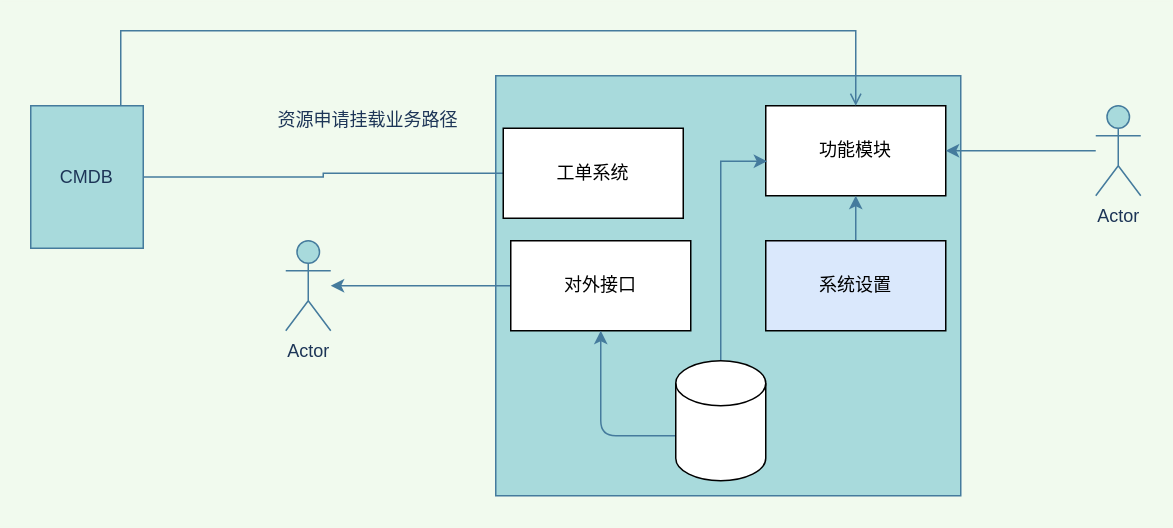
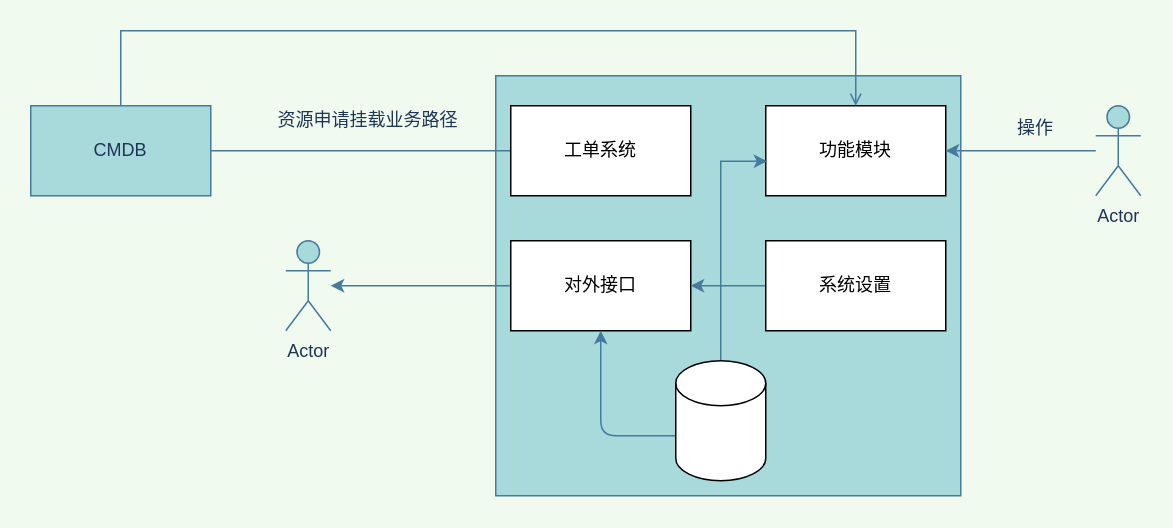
  <mxCell id="0" />
  <mxCell id="1" parent="0" />
  <mxCell id="2" value="" style="rounded=0;whiteSpace=wrap;html=1;fillColor=#A8DADC;strokeColor=#457B9D;fontColor=#1D3557;" vertex="1" parent="1"><mxGeometry x="330" y="50" width="310" height="280" as="geometry" /></mxCell>
  <mxCell id="3" style="edgeStyle=orthogonalEdgeStyle;rounded=0;orthogonalLoop=1;jettySize=auto;html=1;entryX=1;entryY=0.5;entryDx=0;entryDy=0;labelBackgroundColor=#F1FAEE;strokeColor=#457B9D;fontColor=#1D3557;endArrow=none;" edge="1" parent="1" source="4" target="11"><mxGeometry relative="1" as="geometry" /></mxCell>
- <mxCell id="4" value="工单系统" style="rounded=0;whiteSpace=wrap;html=1;" vertex="1" parent="1"><mxGeometry x="335" y="85" width="120" height="60" as="geometry" /></mxCell>
+ <mxCell id="4" value="工单系统" style="rounded=0;whiteSpace=wrap;html=1;" vertex="1" parent="1"><mxGeometry x="340" y="70" width="120" height="60" as="geometry" /></mxCell>
  <mxCell id="5" value="功能模块" style="rounded=0;whiteSpace=wrap;html=1;" vertex="1" parent="1"><mxGeometry x="510" y="70" width="120" height="60" as="geometry" /></mxCell>
  <mxCell id="6" style="edgeStyle=orthogonalEdgeStyle;curved=0;rounded=1;sketch=0;orthogonalLoop=1;jettySize=auto;html=1;fontColor=#1D3557;strokeColor=#457B9D;fillColor=#A8DADC;" edge="1" parent="1" source="7" target="19"><mxGeometry relative="1" as="geometry" /></mxCell>
  <mxCell id="7" value="对外接口" style="rounded=0;whiteSpace=wrap;html=1;" vertex="1" parent="1"><mxGeometry x="340" y="160" width="120" height="60" as="geometry" /></mxCell>
- <mxCell id="8" value="" style="edgeStyle=orthogonalEdgeStyle;rounded=0;orthogonalLoop=1;jettySize=auto;html=1;labelBackgroundColor=#F1FAEE;strokeColor=#457B9D;fontColor=#1D3557;" edge="1" parent="1" source="9" target="5"><mxGeometry relative="1" as="geometry" /></mxCell>
- <mxCell id="9" value="系统设置" style="rounded=0;whiteSpace=wrap;html=1;fillColor=#dae8fc;" vertex="1" parent="1"><mxGeometry x="510" y="160" width="120" height="60" as="geometry" /></mxCell>
+ <mxCell id="8" value="" style="edgeStyle=orthogonalEdgeStyle;rounded=0;orthogonalLoop=1;jettySize=auto;html=1;labelBackgroundColor=#F1FAEE;strokeColor=#457B9D;fontColor=#1D3557;" edge="1" parent="1" source="9" target="7"><mxGeometry relative="1" as="geometry" /></mxCell>
+ <mxCell id="9" value="系统设置" style="rounded=0;whiteSpace=wrap;html=1;" vertex="1" parent="1"><mxGeometry x="510" y="160" width="120" height="60" as="geometry" /></mxCell>
  <mxCell id="10" style="edgeStyle=orthogonalEdgeStyle;rounded=0;orthogonalLoop=1;jettySize=auto;html=1;entryX=0.5;entryY=0;entryDx=0;entryDy=0;labelBackgroundColor=#F1FAEE;strokeColor=#457B9D;fontColor=#1D3557;endArrow=open;" edge="1" parent="1" source="11" target="5"><mxGeometry relative="1" as="geometry"><Array as="points"><mxPoint x="80" y="20" /><mxPoint x="570" y="20" /></Array></mxGeometry></mxCell>
- <mxCell id="11" value="CMDB" style="rounded=0;whiteSpace=wrap;html=1;fillColor=#A8DADC;strokeColor=#457B9D;fontColor=#1D3557;" vertex="1" parent="1"><mxGeometry x="20" y="70" width="75" height="95" as="geometry" /></mxCell>
+ <mxCell id="11" value="CMDB" style="rounded=0;whiteSpace=wrap;html=1;fillColor=#A8DADC;strokeColor=#457B9D;fontColor=#1D3557;" vertex="1" parent="1"><mxGeometry x="20" y="70" width="120" height="60" as="geometry" /></mxCell>
  <mxCell id="12" value="资源申请挂载业务路径" style="text;html=1;strokeColor=none;fillColor=none;align=center;verticalAlign=middle;whiteSpace=wrap;rounded=0;fontColor=#1D3557;" vertex="1" parent="1"><mxGeometry x="180" y="70" width="130" height="20" as="geometry" /></mxCell>
  <mxCell id="13" style="edgeStyle=orthogonalEdgeStyle;rounded=0;orthogonalLoop=1;jettySize=auto;html=1;entryX=0.008;entryY=0.617;entryDx=0;entryDy=0;entryPerimeter=0;labelBackgroundColor=#F1FAEE;strokeColor=#457B9D;fontColor=#1D3557;" edge="1" parent="1" source="15" target="5"><mxGeometry relative="1" as="geometry" /></mxCell>
  <mxCell id="14" style="edgeStyle=orthogonalEdgeStyle;curved=0;rounded=1;sketch=0;orthogonalLoop=1;jettySize=auto;html=1;entryX=0.5;entryY=1;entryDx=0;entryDy=0;fontColor=#1D3557;strokeColor=#457B9D;fillColor=#A8DADC;" edge="1" parent="1" source="15" target="7"><mxGeometry relative="1" as="geometry"><Array as="points"><mxPoint x="400" y="290" /></Array></mxGeometry></mxCell>
  <mxCell id="15" value="" style="shape=cylinder3;whiteSpace=wrap;html=1;boundedLbl=1;backgroundOutline=1;size=15;" vertex="1" parent="1"><mxGeometry x="450" y="240" width="60" height="80" as="geometry" /></mxCell>
  <mxCell id="16" style="edgeStyle=orthogonalEdgeStyle;rounded=0;orthogonalLoop=1;jettySize=auto;html=1;entryX=1;entryY=0.5;entryDx=0;entryDy=0;labelBackgroundColor=#F1FAEE;strokeColor=#457B9D;fontColor=#1D3557;" edge="1" parent="1" source="17" target="5"><mxGeometry relative="1" as="geometry" /></mxCell>
  <mxCell id="17" value="Actor" style="shape=umlActor;verticalLabelPosition=bottom;verticalAlign=top;html=1;outlineConnect=0;fillColor=#A8DADC;strokeColor=#457B9D;fontColor=#1D3557;" vertex="1" parent="1"><mxGeometry x="730" y="70" width="30" height="60" as="geometry" /></mxCell>
+ <mxCell id="18" value="操作" style="text;html=1;strokeColor=none;fillColor=none;align=center;verticalAlign=middle;whiteSpace=wrap;rounded=0;fontColor=#1D3557;" vertex="1" parent="1"><mxGeometry x="660" y="70" width="60" height="30" as="geometry" /></mxCell>
  <mxCell id="19" value="Actor" style="shape=umlActor;verticalLabelPosition=bottom;verticalAlign=top;html=1;outlineConnect=0;rounded=0;sketch=0;fontColor=#1D3557;strokeColor=#457B9D;fillColor=#A8DADC;" vertex="1" parent="1"><mxGeometry x="190" y="160" width="30" height="60" as="geometry" /></mxCell>
